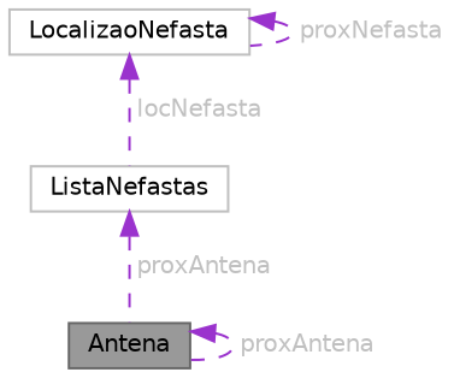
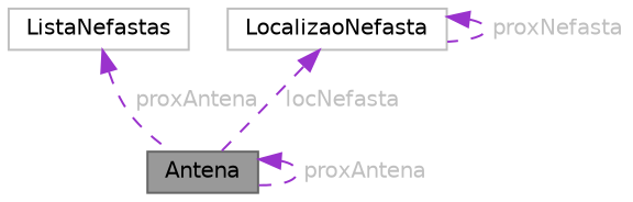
  digraph {
    node [color=grey75 fillcolor=white fontname=Helvetica fontsize=10 shape=box style=filled]
    edge [color=darkorchid3 dir=back fontcolor=grey fontname=Helvetica fontsize=10 labelfontname=Helvetica labelfontsize=10 style=dashed]
    n1 [color=gray40 fillcolor=grey60 fontcolor=black height=0.2 label=Antena width=0.4]
    n2 [height=0.2 label=ListaNefastas width=0.4]
    n3 [height=0.2 label=LocalizaoNefasta width=0.4]
    n1 -> n1 [label=" proxAntena"]
    n2 -> n1 [label=" proxAntena"]
-   n3 -> n2 [label=" locNefasta"]
+   n3 -> n1 [label=" locNefasta"]
    n3 -> n3 [label=" proxNefasta"]
  }
